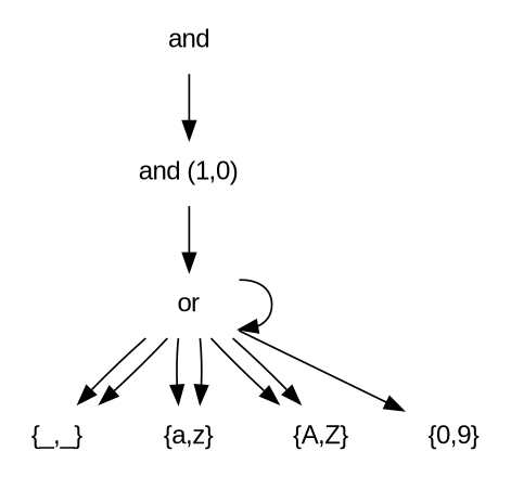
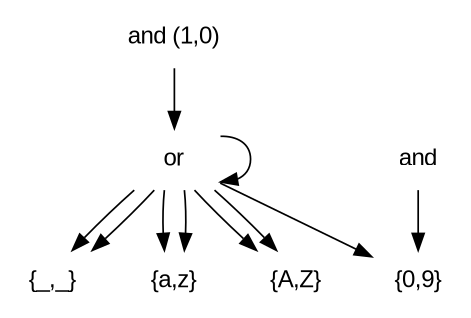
  digraph {
    node [fontname=Arial shape=plaintext]
    n1 [label="and (1,0)"]
    and
    or
    "{_,_}"
    "{a,z}"
    "{A,Z}"
    "{0,9}"
    n1 -> or
-   and -> n1
+   and -> "{0,9}"
    or -> or
    or -> "{_,_}"
    or -> "{_,_}"
    or -> "{a,z}"
    or -> "{a,z}"
    or -> "{A,Z}"
    or -> "{A,Z}"
    or -> "{0,9}"
  }
